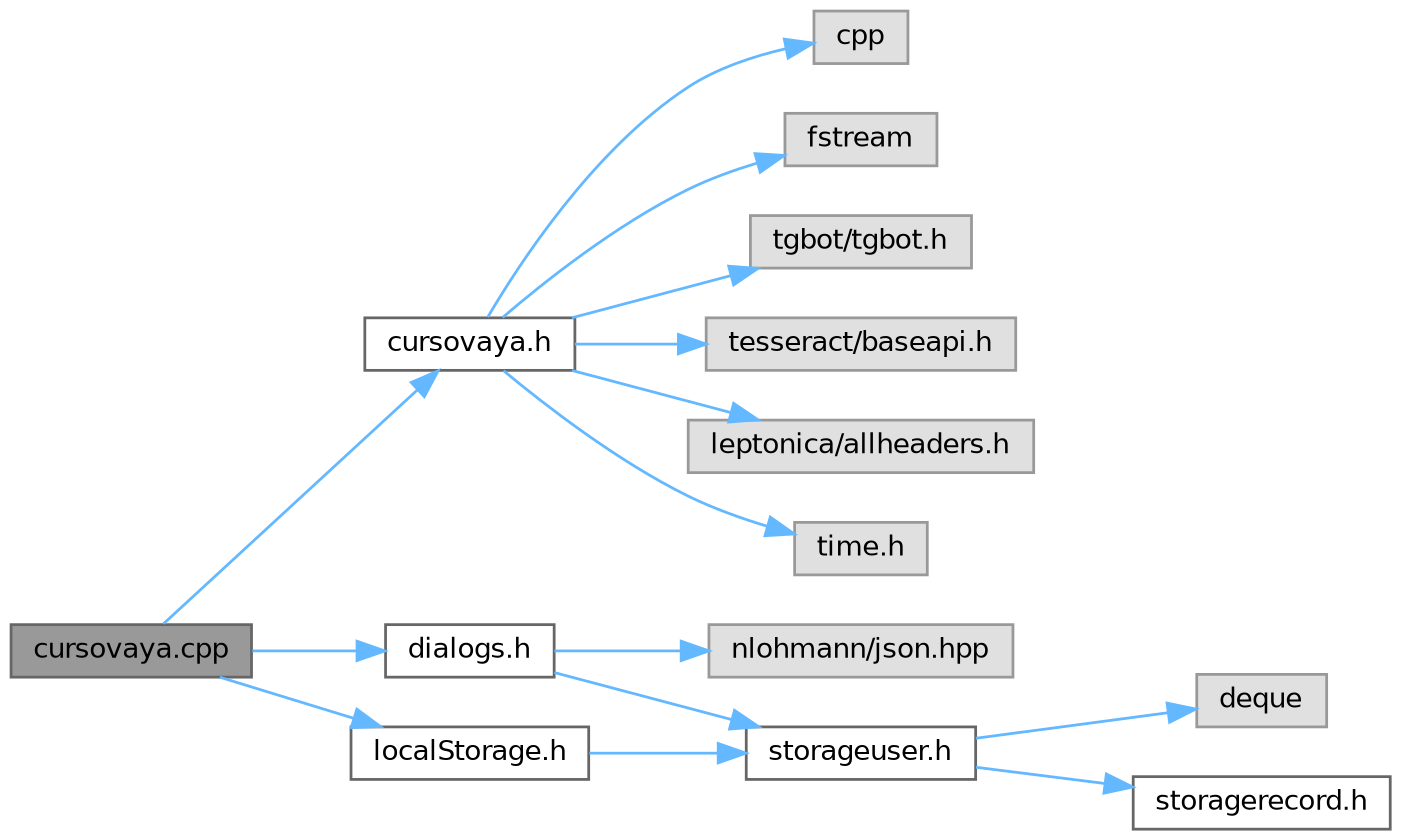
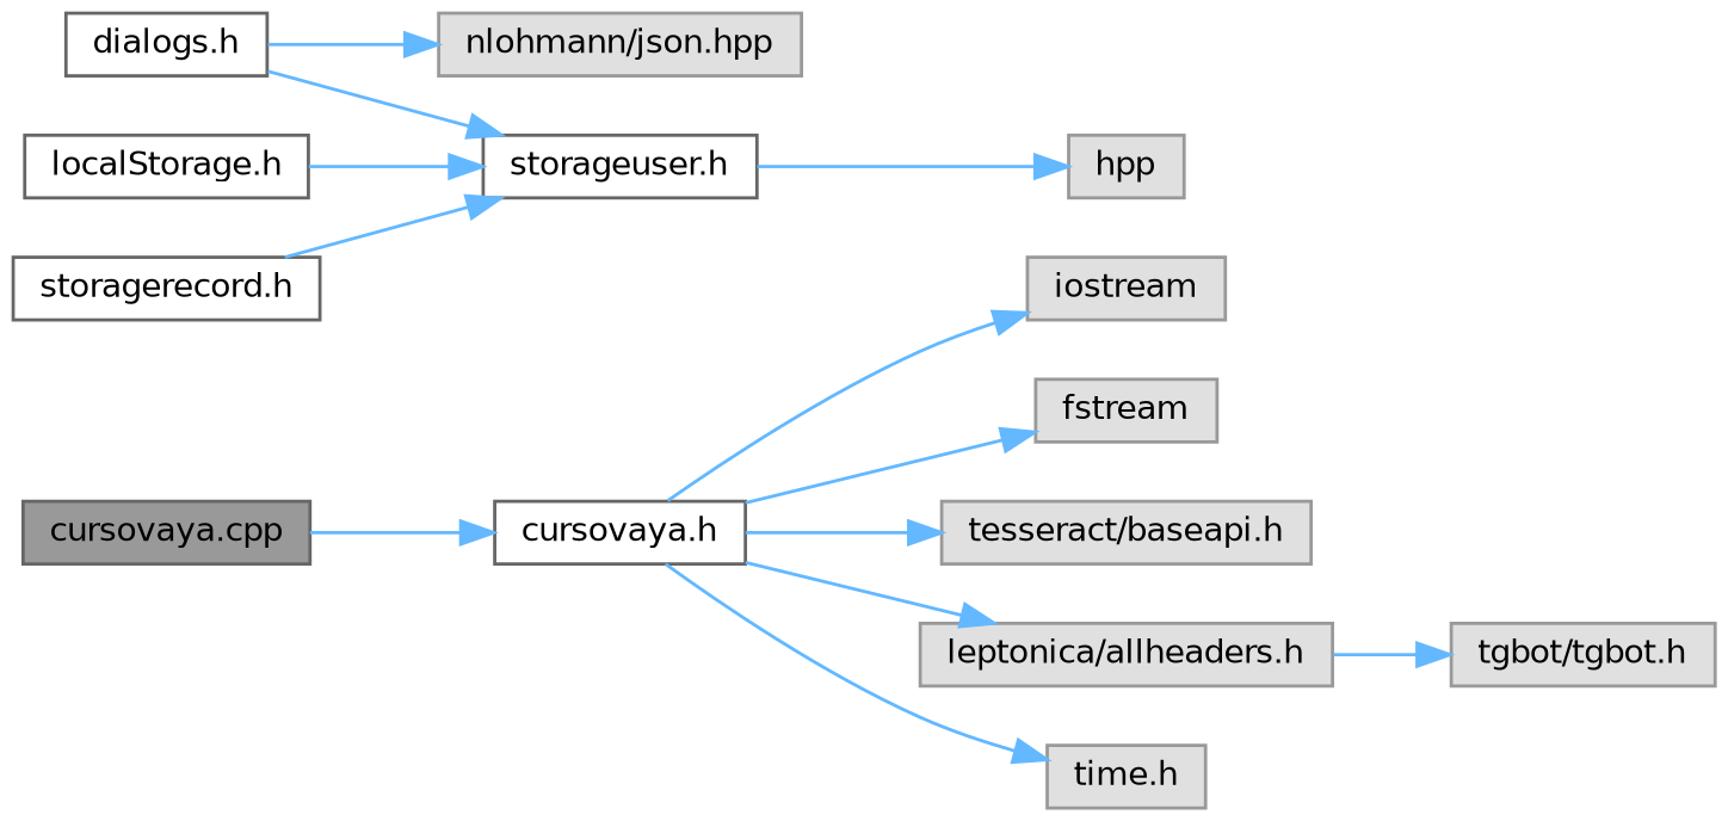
  digraph {
    rankdir=LR
    node [color=grey60 fillcolor="#E0E0E0" fontname=Helvetica fontsize=10 shape=box style=filled]
    edge [color=steelblue1 fontname=Helvetica fontsize=10 labelfontname=Helvetica labelfontsize=10 style=solid]
    n1 [color=gray40 fillcolor=grey60 fontcolor=black height=0.2 label="cursovaya.cpp" width=0.4]
    n2 [color=grey40 fillcolor=white height=0.2 label="cursovaya.h" width=0.4]
    n3 [color=grey40 fillcolor=white height=0.2 label="dialogs.h" width=0.4]
    n4 [color=grey40 fillcolor=white height=0.2 label="localStorage.h" width=0.4]
-   n5 [height=0.2 label=cpp width=0.4]
+   n5 [height=0.2 label=iostream width=0.4]
    n6 [height=0.2 label=fstream width=0.4]
    n7 [height=0.2 label="tgbot/tgbot.h" width=0.4]
    n8 [height=0.2 label="tesseract/baseapi.h" width=0.4]
    n9 [height=0.2 label="leptonica/allheaders.h" width=0.4]
    n10 [height=0.2 label="time.h" width=0.4]
    n11 [height=0.2 label="nlohmann/json.hpp" width=0.4]
    n12 [color=grey40 fillcolor=white height=0.2 label="storageuser.h" width=0.4]
-   n13 [height=0.2 label=deque width=0.4]
+   n13 [height=0.2 label=hpp width=0.4]
    n14 [color=grey40 fillcolor=white height=0.2 label="storagerecord.h" width=0.4]
    n1 -> n2
-   n1 -> n3
-   n1 -> n4
    n2 -> n5
    n2 -> n6
-   n2 -> n7
+   n9 -> n7
    n2 -> n8
    n2 -> n9
    n2 -> n10
    n3 -> n11
    n3 -> n12
    n4 -> n12
    n12 -> n13
-   n12 -> n14
+   n14 -> n12
  }
